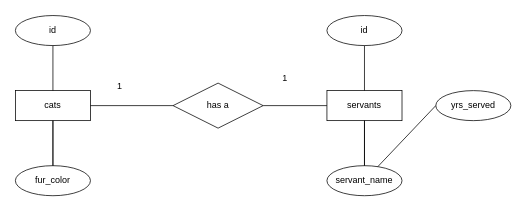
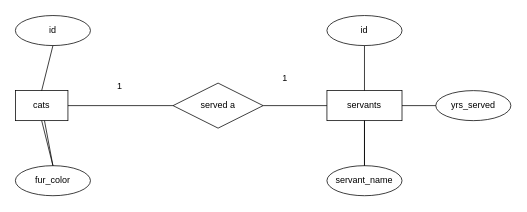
  <mxCell id="0" />
  <mxCell id="1" parent="0" />
  <mxCell id="2" value="fur_color" style="ellipse;whiteSpace=wrap;html=1;align=center;" vertex="1" parent="1"><mxGeometry x="20" y="220" width="100" height="40" as="geometry" /></mxCell>
- <mxCell id="3" value="cats" style="whiteSpace=wrap;html=1;align=center;" vertex="1" parent="1"><mxGeometry x="20" y="120" width="100" height="40" as="geometry" /></mxCell>
+ <mxCell id="3" value="cats" style="whiteSpace=wrap;html=1;align=center;" vertex="1" parent="1"><mxGeometry x="20" y="120" width="70" height="40" as="geometry" /></mxCell>
  <mxCell id="4" value="id" style="ellipse;whiteSpace=wrap;html=1;align=center;" vertex="1" parent="1"><mxGeometry x="20" y="20" width="100" height="40" as="geometry" /></mxCell>
  <mxCell id="5" value="" style="endArrow=none;html=1;rounded=0;entryX=0.5;entryY=0;entryDx=0;entryDy=0;" edge="1" parent="1" source="3" target="2"><mxGeometry relative="1" as="geometry"><mxPoint x="0" y="180" as="sourcePoint" /><mxPoint x="160" y="180" as="targetPoint" /></mxGeometry></mxCell>
  <mxCell id="6" value="" style="endArrow=none;html=1;rounded=0;entryX=0.5;entryY=0;entryDx=0;entryDy=0;exitX=0.5;exitY=1;exitDx=0;exitDy=0;" edge="1" parent="1" source="3" target="2"><mxGeometry relative="1" as="geometry"><mxPoint x="0" y="180" as="sourcePoint" /><mxPoint x="160" y="180" as="targetPoint" /></mxGeometry></mxCell>
  <mxCell id="7" value="" style="endArrow=none;html=1;rounded=0;entryX=0.5;entryY=1;entryDx=0;entryDy=0;exitX=0.5;exitY=0;exitDx=0;exitDy=0;" edge="1" parent="1" source="3" target="4"><mxGeometry relative="1" as="geometry"><mxPoint x="170" y="240" as="sourcePoint" /><mxPoint x="330" y="240" as="targetPoint" /></mxGeometry></mxCell>
  <mxCell id="8" value="servant_name" style="ellipse;whiteSpace=wrap;html=1;align=center;" vertex="1" parent="1"><mxGeometry x="435" y="220" width="100" height="40" as="geometry" /></mxCell>
  <mxCell id="9" value="yrs_served" style="ellipse;whiteSpace=wrap;html=1;align=center;" vertex="1" parent="1"><mxGeometry x="580" y="120" width="100" height="40" as="geometry" /></mxCell>
  <mxCell id="10" value="servants" style="whiteSpace=wrap;html=1;align=center;" vertex="1" parent="1"><mxGeometry x="435" y="120" width="100" height="40" as="geometry" /></mxCell>
  <mxCell id="11" value="id" style="ellipse;whiteSpace=wrap;html=1;align=center;" vertex="1" parent="1"><mxGeometry x="435" y="20" width="100" height="40" as="geometry" /></mxCell>
  <mxCell id="12" value="" style="endArrow=none;html=1;rounded=0;entryX=0.5;entryY=0;entryDx=0;entryDy=0;" edge="1" source="10" target="8" parent="1"><mxGeometry relative="1" as="geometry"><mxPoint x="415" y="180" as="sourcePoint" /><mxPoint x="575" y="180" as="targetPoint" /></mxGeometry></mxCell>
  <mxCell id="13" value="" style="endArrow=none;html=1;rounded=0;entryX=0.5;entryY=0;entryDx=0;entryDy=0;exitX=0.5;exitY=1;exitDx=0;exitDy=0;" edge="1" source="10" target="8" parent="1"><mxGeometry relative="1" as="geometry"><mxPoint x="415" y="180" as="sourcePoint" /><mxPoint x="575" y="180" as="targetPoint" /></mxGeometry></mxCell>
  <mxCell id="14" value="" style="endArrow=none;html=1;rounded=0;entryX=0.5;entryY=1;entryDx=0;entryDy=0;exitX=0.5;exitY=0;exitDx=0;exitDy=0;" edge="1" source="10" target="11" parent="1"><mxGeometry relative="1" as="geometry"><mxPoint x="585" y="240" as="sourcePoint" /><mxPoint x="745" y="240" as="targetPoint" /></mxGeometry></mxCell>
- <mxCell id="15" value="" style="endArrow=none;html=1;rounded=0;exitX=0;exitY=0.5;exitDx=0;exitDy=0;" edge="1" source="9" target="8" parent="1"><mxGeometry relative="1" as="geometry"><mxPoint x="580" y="140" as="sourcePoint" /><mxPoint x="550" y="140" as="targetPoint" /></mxGeometry></mxCell>
- <mxCell id="16" value="has a" style="shape=rhombus;perimeter=rhombusPerimeter;whiteSpace=wrap;html=1;align=center;" vertex="1" parent="1"><mxGeometry x="230" y="110" width="120" height="60" as="geometry" /></mxCell>
+ <mxCell id="15" value="" style="endArrow=none;html=1;rounded=0;entryX=1;entryY=0.5;entryDx=0;entryDy=0;exitX=0;exitY=0.5;exitDx=0;exitDy=0;" edge="1" source="9" target="10" parent="1"><mxGeometry relative="1" as="geometry"><mxPoint x="580" y="140" as="sourcePoint" /><mxPoint x="550" y="140" as="targetPoint" /></mxGeometry></mxCell>
+ <mxCell id="16" value="served a" style="shape=rhombus;perimeter=rhombusPerimeter;whiteSpace=wrap;html=1;align=center;" vertex="1" parent="1"><mxGeometry x="230" y="110" width="120" height="60" as="geometry" /></mxCell>
  <mxCell id="17" value="" style="endArrow=none;html=1;rounded=0;entryX=0;entryY=0.5;entryDx=0;entryDy=0;exitX=1;exitY=0.5;exitDx=0;exitDy=0;" edge="1" parent="1" source="3" target="16"><mxGeometry relative="1" as="geometry"><mxPoint x="140" y="140" as="sourcePoint" /><mxPoint x="200" y="140" as="targetPoint" /></mxGeometry></mxCell>
  <mxCell id="18" value="" style="endArrow=none;html=1;rounded=0;exitX=1;exitY=0.5;exitDx=0;exitDy=0;entryX=0;entryY=0.5;entryDx=0;entryDy=0;" edge="1" parent="1" source="16" target="10"><mxGeometry relative="1" as="geometry"><mxPoint x="370" y="140" as="sourcePoint" /><mxPoint x="410" y="139.5" as="targetPoint" /></mxGeometry></mxCell>
  <mxCell id="19" value="1" style="text;strokeColor=none;fillColor=none;spacingLeft=4;spacingRight=4;overflow=hidden;rotatable=0;points=[[0,0.5],[1,0.5]];portConstraint=eastwest;fontSize=12;" vertex="1" parent="1"><mxGeometry x="150" y="100" width="40" height="30" as="geometry" /></mxCell>
  <mxCell id="20" value="1" style="text;strokeColor=none;fillColor=none;spacingLeft=4;spacingRight=4;overflow=hidden;rotatable=0;points=[[0,0.5],[1,0.5]];portConstraint=eastwest;fontSize=12;" vertex="1" parent="1"><mxGeometry x="370" y="90" width="40" height="30" as="geometry" /></mxCell>
